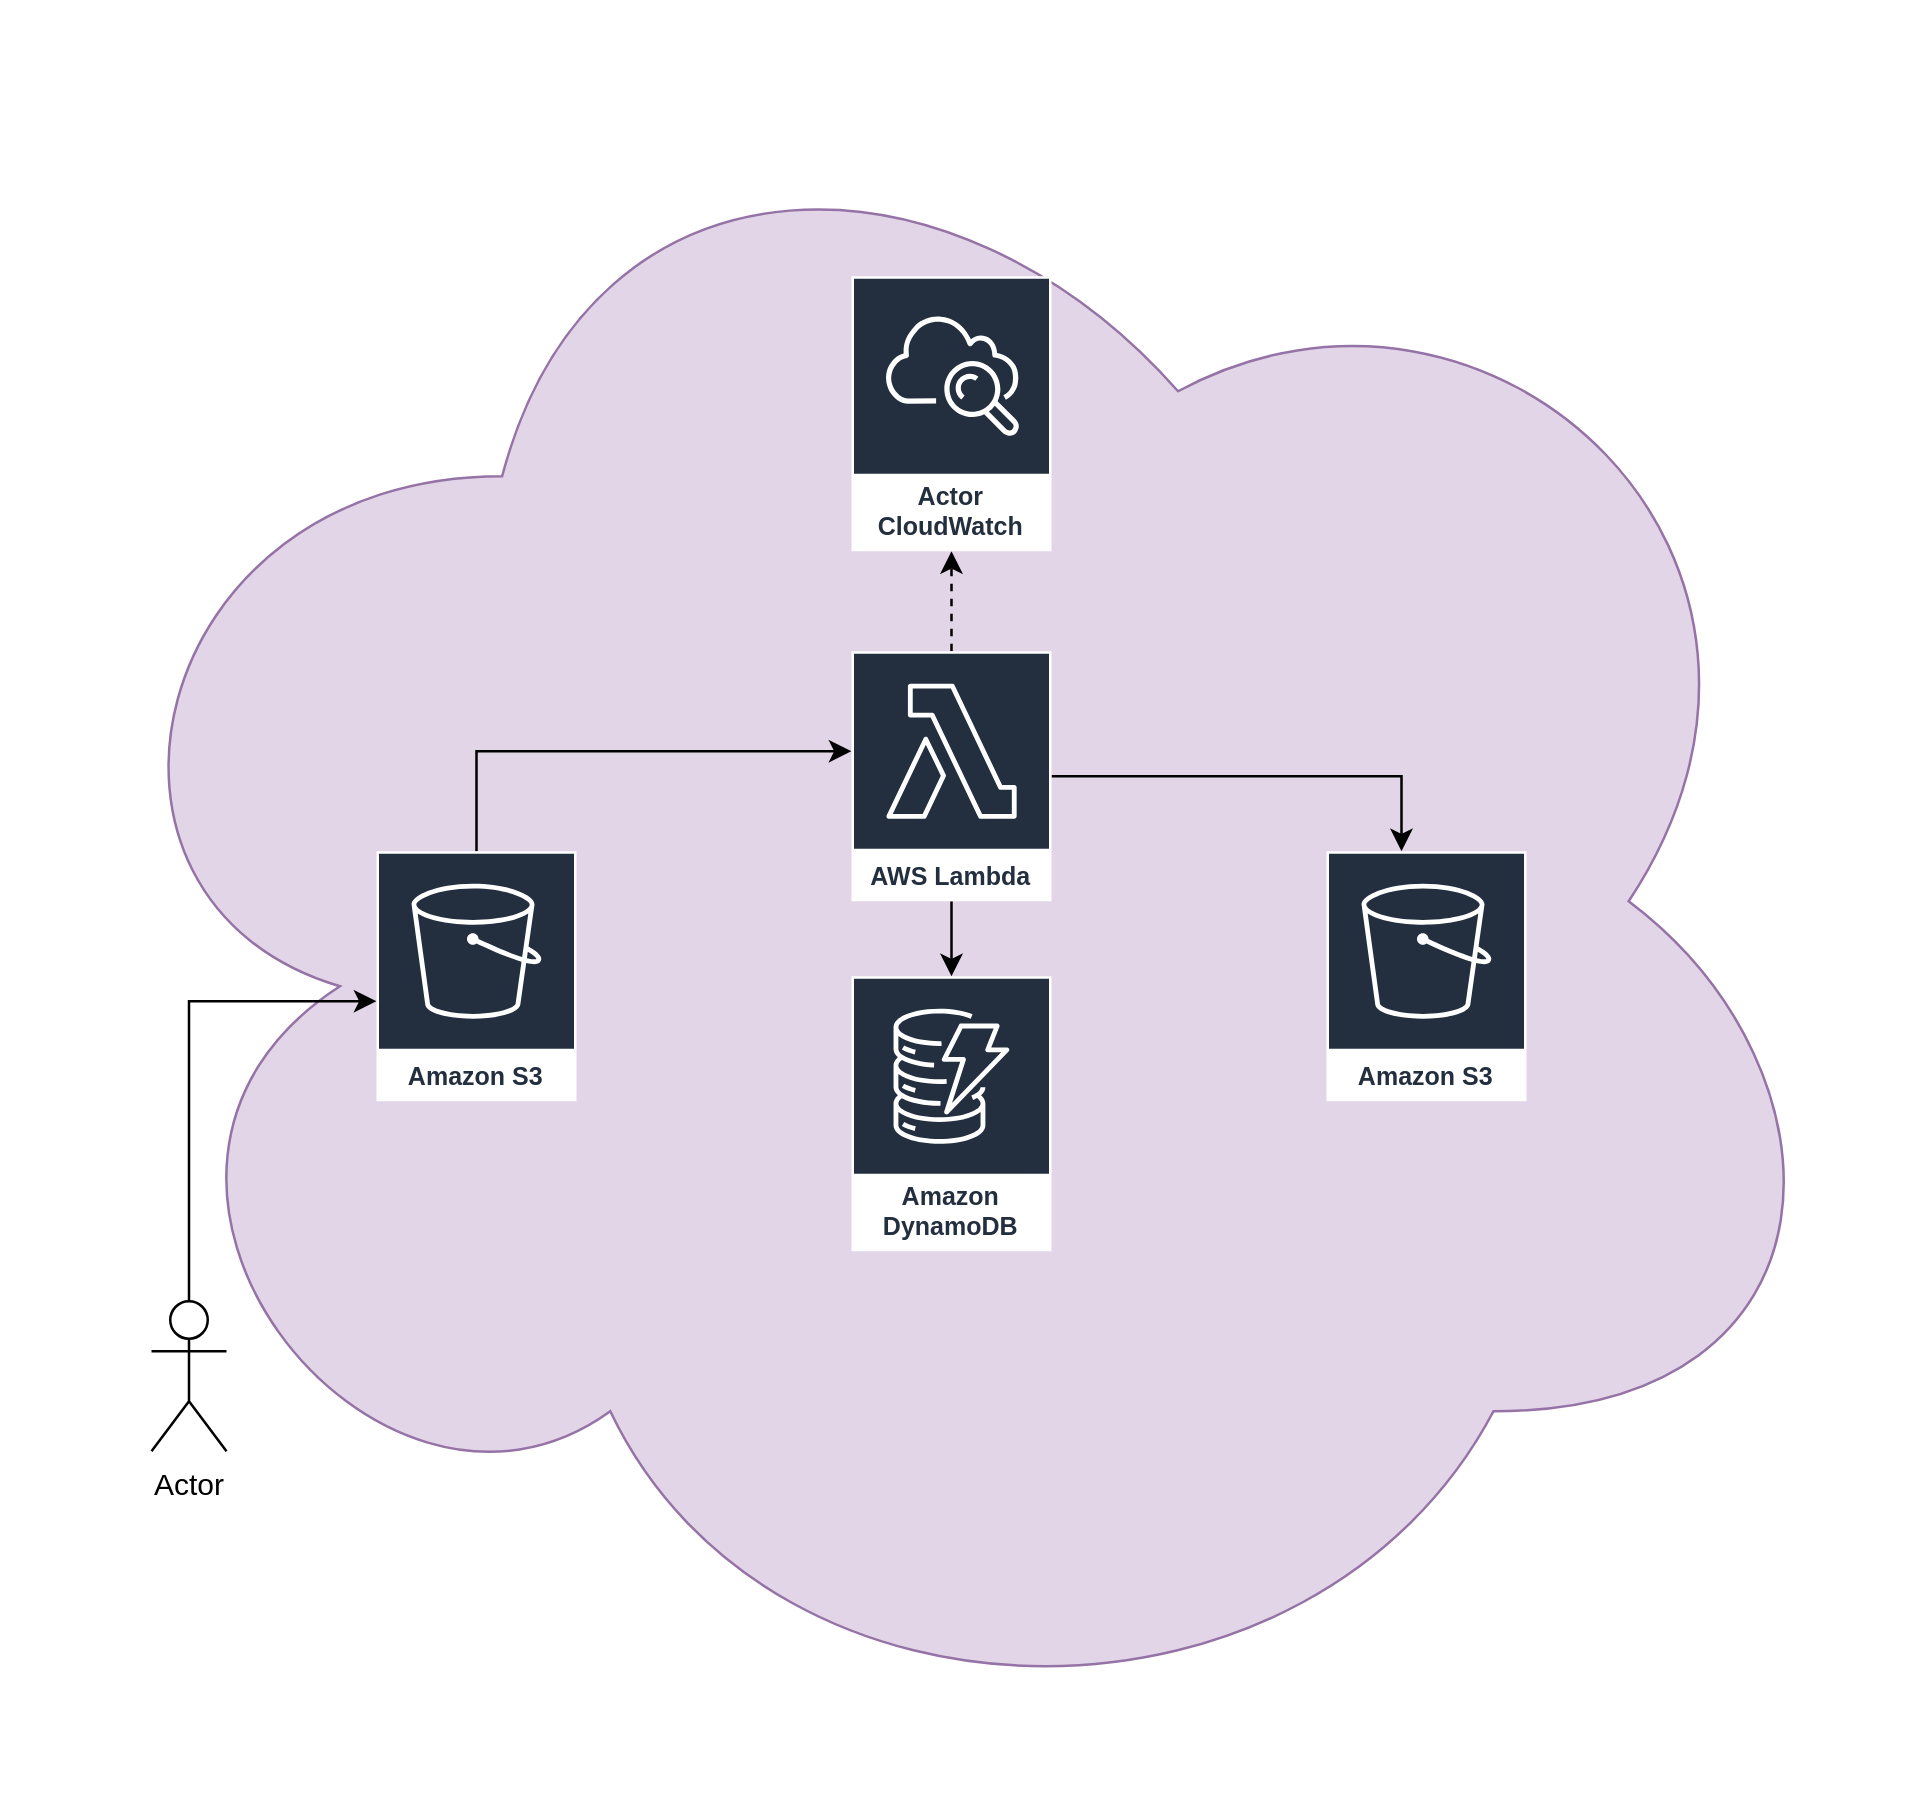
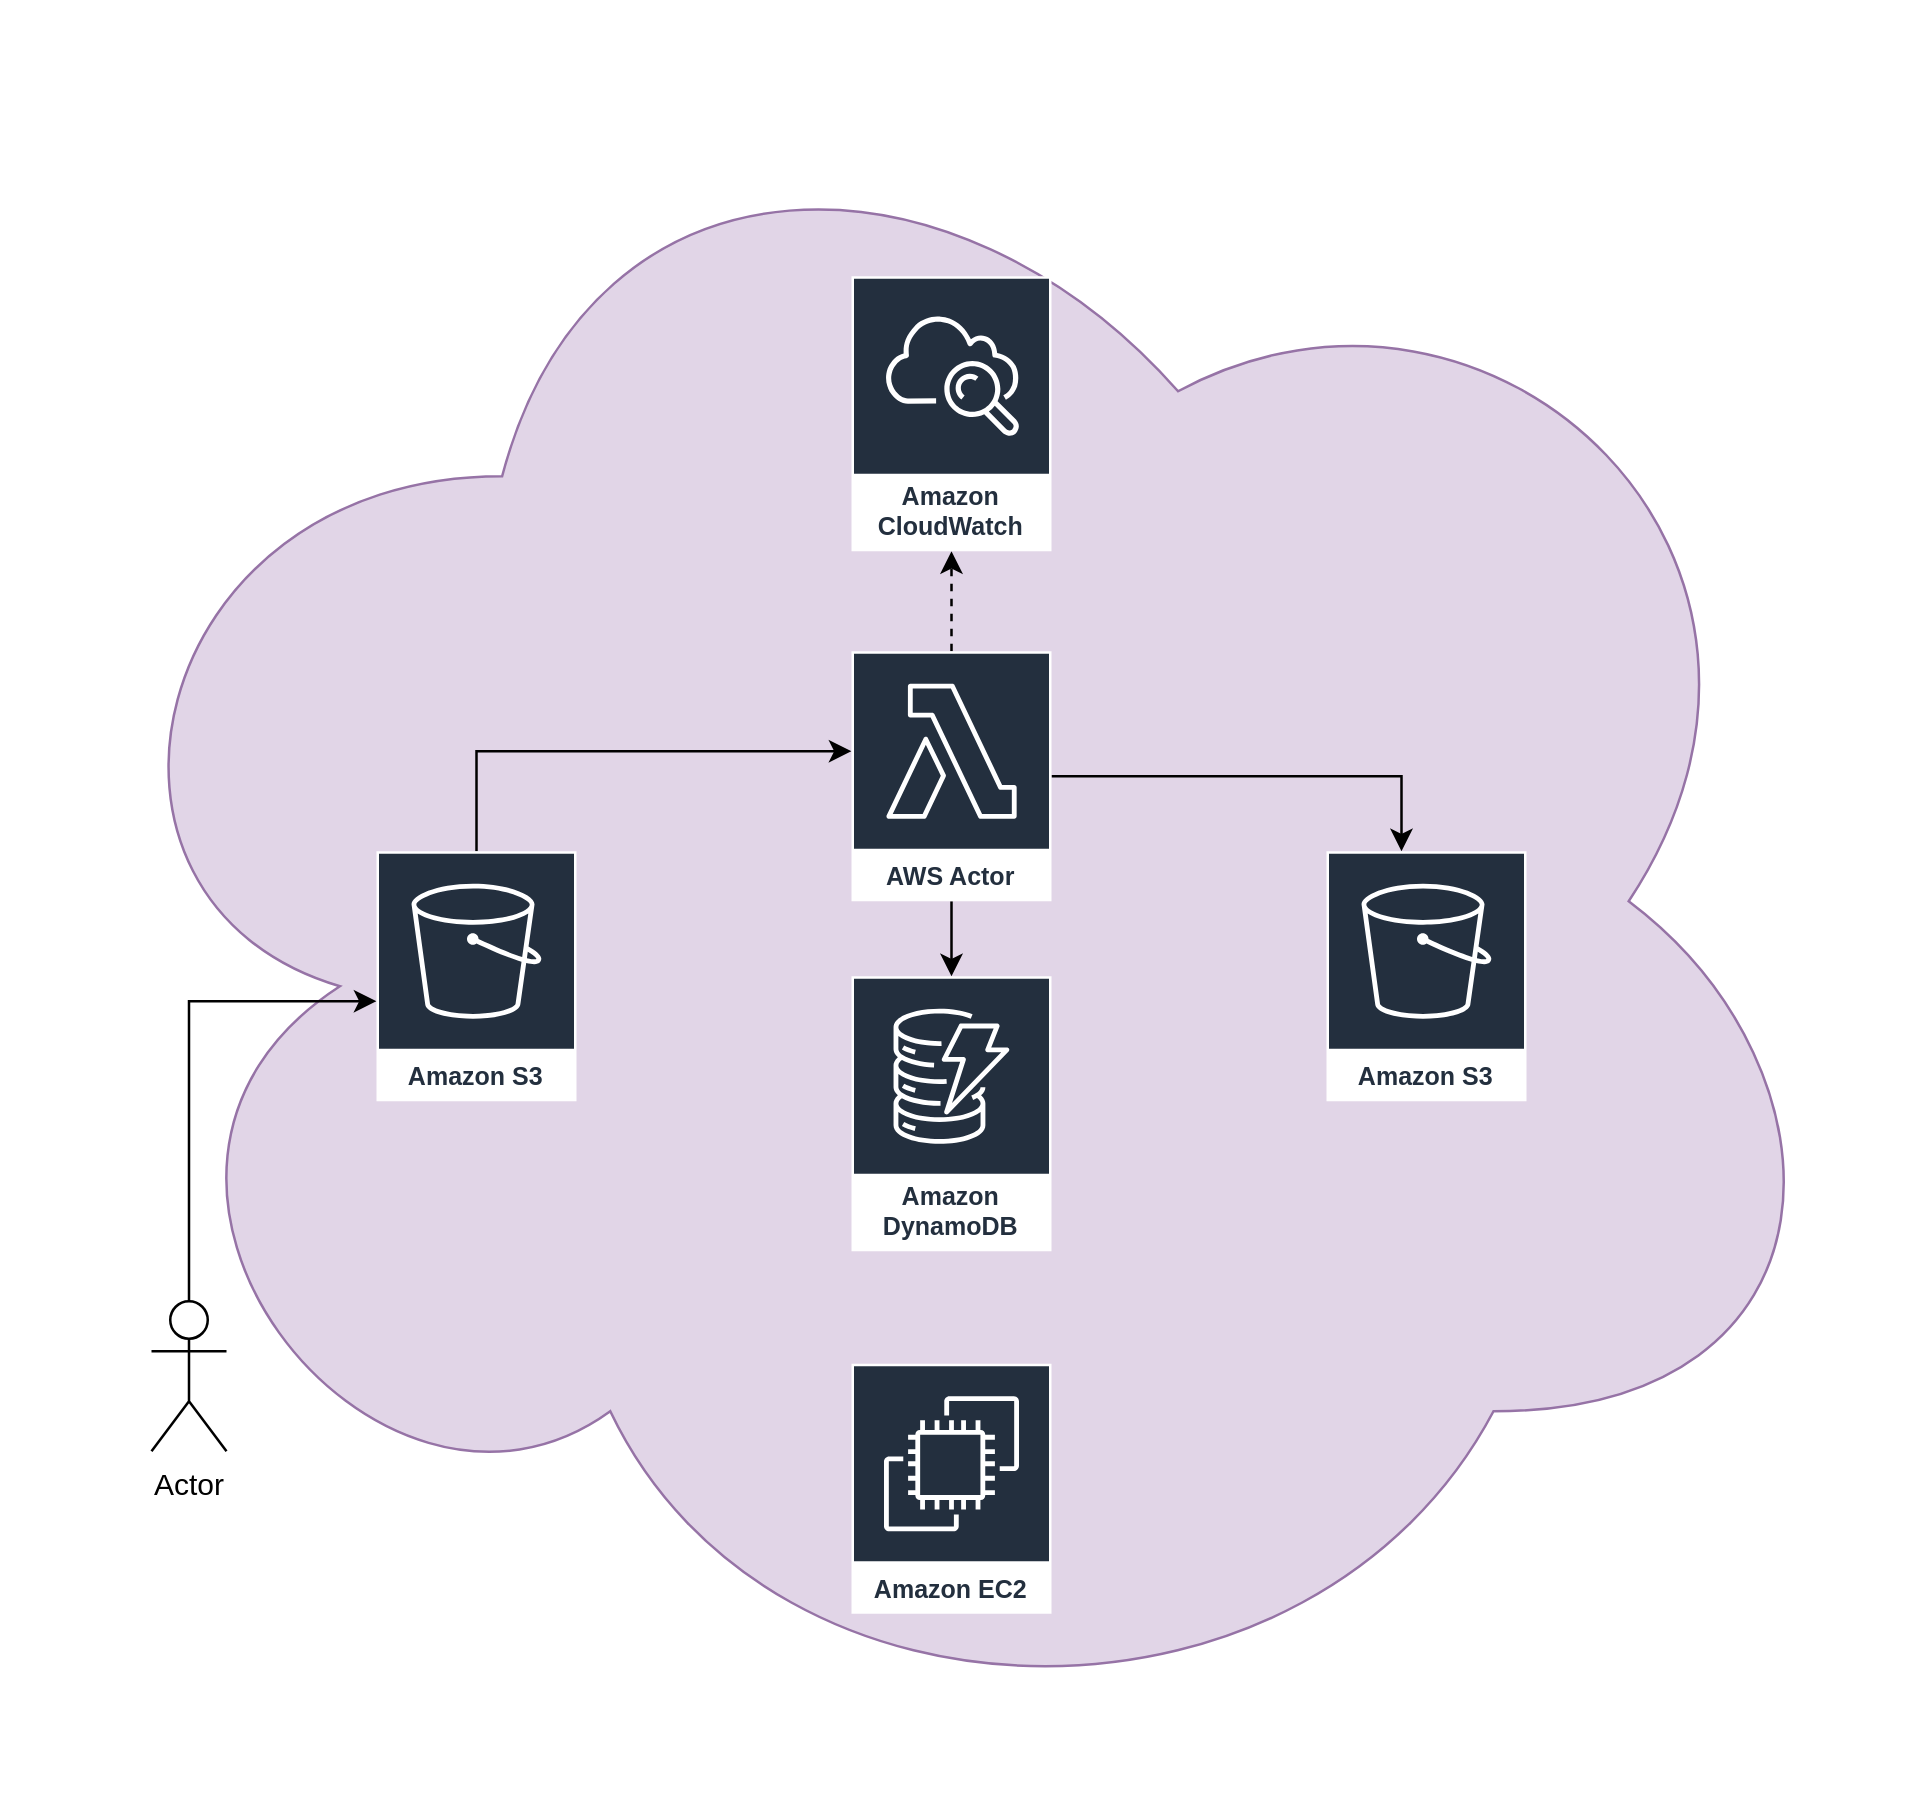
  <mxCell id="0" />
  <mxCell id="1" parent="0" />
  <mxCell id="2" value="" style="ellipse;shape=cloud;whiteSpace=wrap;html=1;fillColor=#e1d5e7;strokeColor=#9673a6;" vertex="1" parent="1"><mxGeometry x="20" y="20" width="721" height="680" as="geometry" /></mxCell>
  <mxCell id="3" style="edgeStyle=orthogonalEdgeStyle;rounded=0;orthogonalLoop=1;jettySize=auto;html=1;" edge="1" parent="1" source="4" target="6"><mxGeometry relative="1" as="geometry"><mxPoint x="75" y="460" as="targetPoint" /><Array as="points"><mxPoint x="75" y="400" /></Array></mxGeometry></mxCell>
  <mxCell id="4" value="Actor" style="shape=umlActor;verticalLabelPosition=bottom;verticalAlign=top;html=1;outlineConnect=0;" vertex="1" parent="1"><mxGeometry x="60" y="520" width="30" height="60" as="geometry" /></mxCell>
  <mxCell id="5" style="edgeStyle=orthogonalEdgeStyle;rounded=0;orthogonalLoop=1;jettySize=auto;html=1;" edge="1" parent="1" source="6" target="10"><mxGeometry relative="1" as="geometry"><Array as="points"><mxPoint x="190" y="300" /></Array></mxGeometry></mxCell>
  <mxCell id="6" value="Amazon S3" style="sketch=0;outlineConnect=0;fontColor=#232F3E;gradientColor=none;strokeColor=#ffffff;fillColor=#232F3E;dashed=0;verticalLabelPosition=middle;verticalAlign=bottom;align=center;html=1;whiteSpace=wrap;fontSize=10;fontStyle=1;spacing=3;shape=mxgraph.aws4.productIcon;prIcon=mxgraph.aws4.s3;" vertex="1" parent="1"><mxGeometry x="150" y="340" width="80" height="100" as="geometry" /></mxCell>
  <mxCell id="7" style="edgeStyle=orthogonalEdgeStyle;rounded=0;orthogonalLoop=1;jettySize=auto;html=1;" edge="1" parent="1" source="10" target="13"><mxGeometry relative="1" as="geometry"><Array as="points"><mxPoint x="560" y="310" /></Array></mxGeometry></mxCell>
  <mxCell id="8" style="edgeStyle=orthogonalEdgeStyle;rounded=0;orthogonalLoop=1;jettySize=auto;html=1;" edge="1" parent="1" source="10" target="11"><mxGeometry relative="1" as="geometry" /></mxCell>
  <mxCell id="9" style="edgeStyle=orthogonalEdgeStyle;rounded=0;orthogonalLoop=1;jettySize=auto;html=1;dashed=1;" edge="1" parent="1" source="10" target="14"><mxGeometry relative="1" as="geometry" /></mxCell>
- <mxCell id="10" value="AWS Lambda" style="sketch=0;outlineConnect=0;fontColor=#232F3E;gradientColor=none;strokeColor=#ffffff;fillColor=#232F3E;dashed=0;verticalLabelPosition=middle;verticalAlign=bottom;align=center;html=1;whiteSpace=wrap;fontSize=10;fontStyle=1;spacing=3;shape=mxgraph.aws4.productIcon;prIcon=mxgraph.aws4.lambda;" vertex="1" parent="1"><mxGeometry x="340" y="260" width="80" height="100" as="geometry" /></mxCell>
+ <mxCell id="10" value="AWS Actor" style="sketch=0;outlineConnect=0;fontColor=#232F3E;gradientColor=none;strokeColor=#ffffff;fillColor=#232F3E;dashed=0;verticalLabelPosition=middle;verticalAlign=bottom;align=center;html=1;whiteSpace=wrap;fontSize=10;fontStyle=1;spacing=3;shape=mxgraph.aws4.productIcon;prIcon=mxgraph.aws4.lambda;" vertex="1" parent="1"><mxGeometry x="340" y="260" width="80" height="100" as="geometry" /></mxCell>
  <mxCell id="11" value="Amazon DynamoDB" style="sketch=0;outlineConnect=0;fontColor=#232F3E;gradientColor=none;strokeColor=#ffffff;fillColor=#232F3E;dashed=0;verticalLabelPosition=middle;verticalAlign=bottom;align=center;html=1;whiteSpace=wrap;fontSize=10;fontStyle=1;spacing=3;shape=mxgraph.aws4.productIcon;prIcon=mxgraph.aws4.dynamodb;" vertex="1" parent="1"><mxGeometry x="340" y="390" width="80" height="110" as="geometry" /></mxCell>
+ <mxCell id="12" value="Amazon EC2" style="sketch=0;outlineConnect=0;fontColor=#232F3E;gradientColor=none;strokeColor=#ffffff;fillColor=#232F3E;dashed=0;verticalLabelPosition=middle;verticalAlign=bottom;align=center;html=1;whiteSpace=wrap;fontSize=10;fontStyle=1;spacing=3;shape=mxgraph.aws4.productIcon;prIcon=mxgraph.aws4.ec2;" vertex="1" parent="1"><mxGeometry x="340" y="545" width="80" height="100" as="geometry" /></mxCell>
  <mxCell id="13" value="Amazon S3" style="sketch=0;outlineConnect=0;fontColor=#232F3E;gradientColor=none;strokeColor=#ffffff;fillColor=#232F3E;dashed=0;verticalLabelPosition=middle;verticalAlign=bottom;align=center;html=1;whiteSpace=wrap;fontSize=10;fontStyle=1;spacing=3;shape=mxgraph.aws4.productIcon;prIcon=mxgraph.aws4.s3;" vertex="1" parent="1"><mxGeometry x="530" y="340" width="80" height="100" as="geometry" /></mxCell>
- <mxCell id="14" value="Actor CloudWatch" style="sketch=0;outlineConnect=0;fontColor=#232F3E;gradientColor=none;strokeColor=#ffffff;fillColor=#232F3E;dashed=0;verticalLabelPosition=middle;verticalAlign=bottom;align=center;html=1;whiteSpace=wrap;fontSize=10;fontStyle=1;spacing=3;shape=mxgraph.aws4.productIcon;prIcon=mxgraph.aws4.cloudwatch;" vertex="1" parent="1"><mxGeometry x="340" y="110" width="80" height="110" as="geometry" /></mxCell>
+ <mxCell id="14" value="Amazon CloudWatch" style="sketch=0;outlineConnect=0;fontColor=#232F3E;gradientColor=none;strokeColor=#ffffff;fillColor=#232F3E;dashed=0;verticalLabelPosition=middle;verticalAlign=bottom;align=center;html=1;whiteSpace=wrap;fontSize=10;fontStyle=1;spacing=3;shape=mxgraph.aws4.productIcon;prIcon=mxgraph.aws4.cloudwatch;" vertex="1" parent="1"><mxGeometry x="340" y="110" width="80" height="110" as="geometry" /></mxCell>
